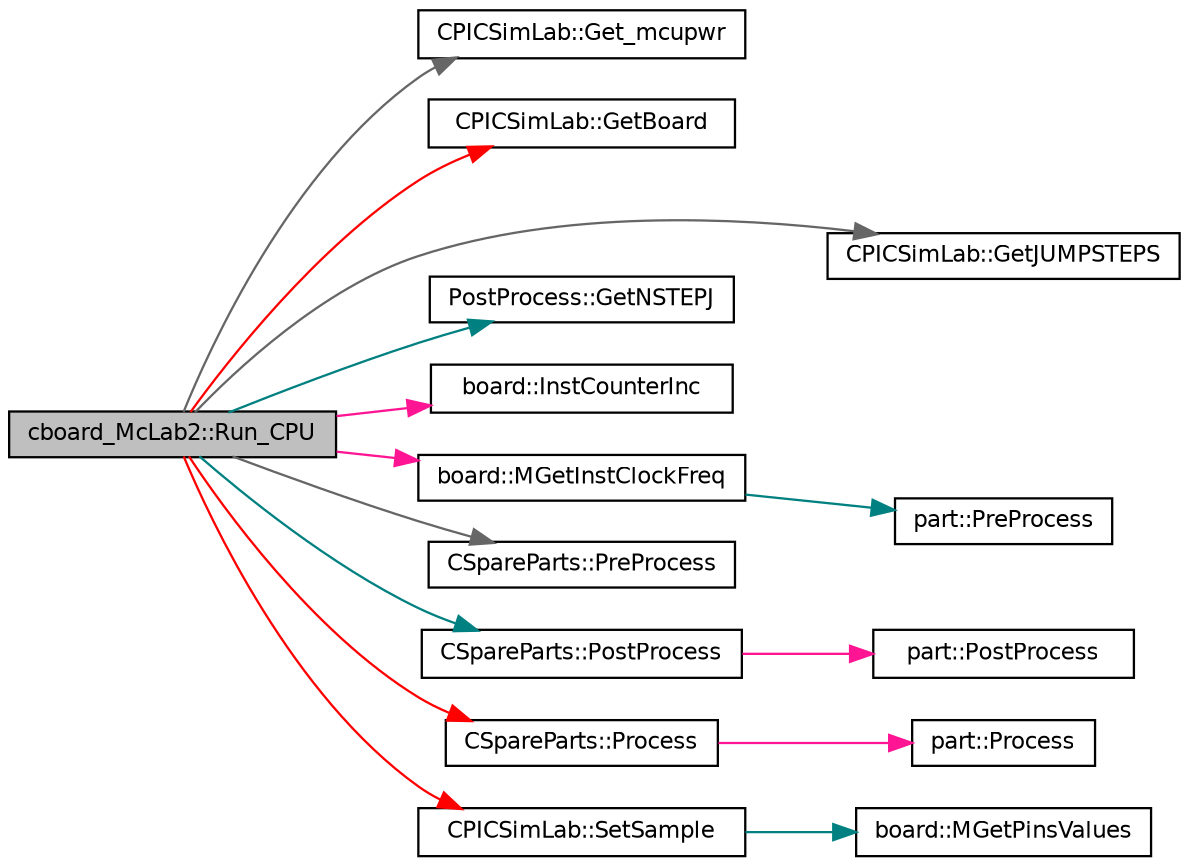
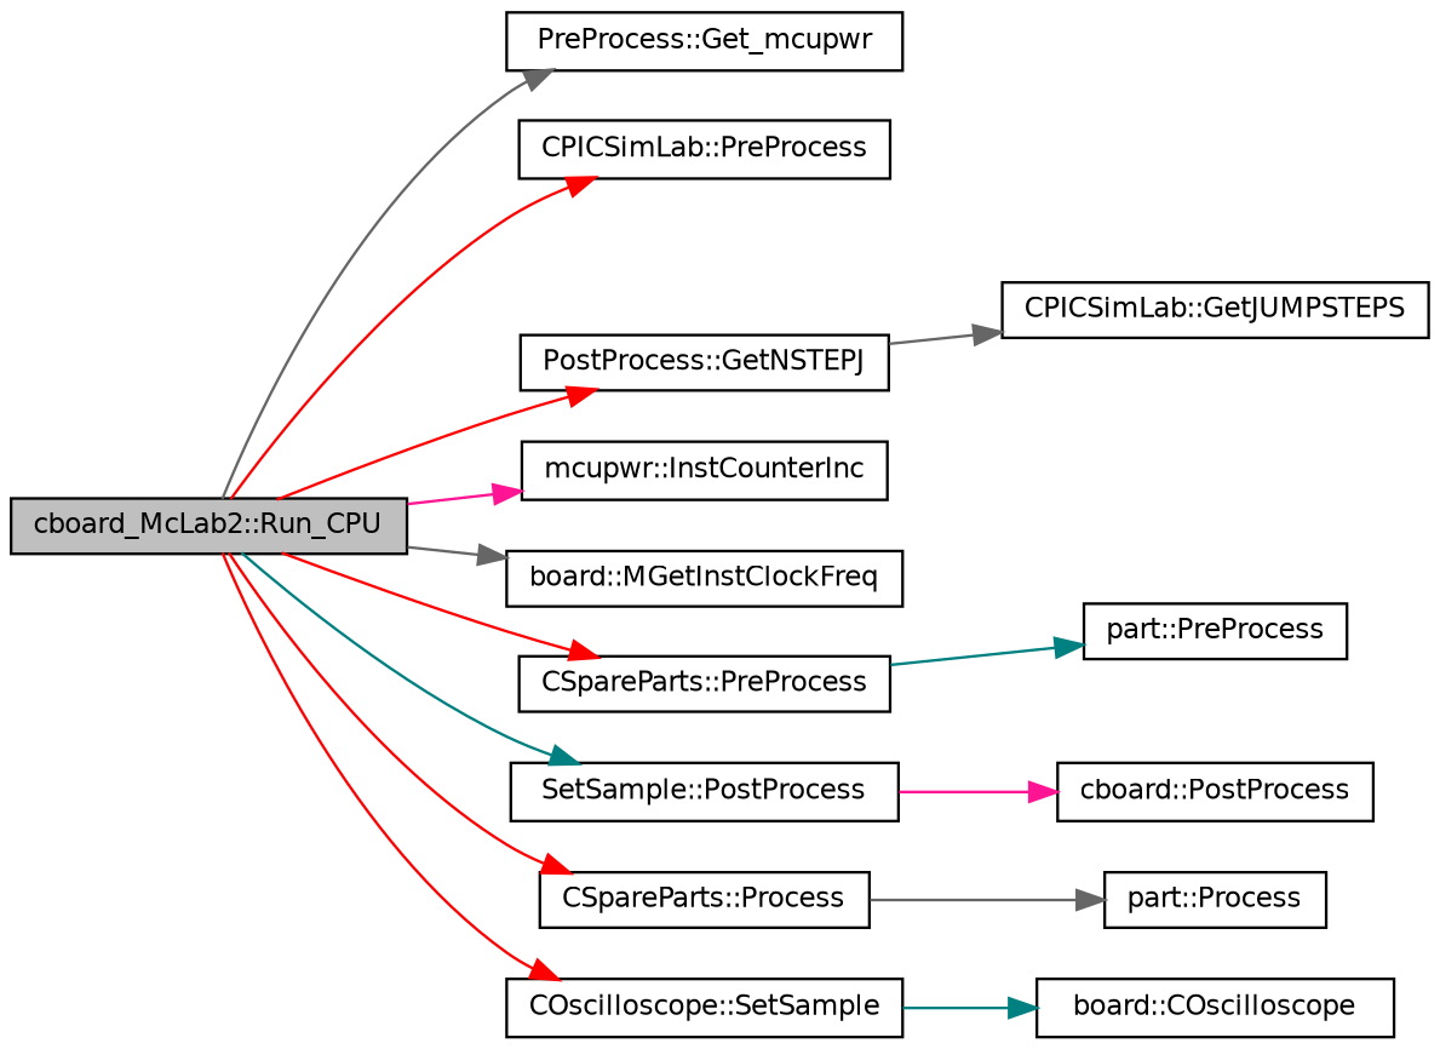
  digraph {
    rankdir=LR
    node [color=black fillcolor=white fontname=Helvetica fontsize=10 shape=record style=filled]
    edge [color=red fontname=Helvetica fontsize=10 labelfontname=Helvetica labelfontsize=10 style=solid]
    n1 [fillcolor=grey75 fontcolor=black height=0.2 label="cboard_McLab2::Run_CPU" width=0.4]
-   n2 [height=0.2 label="CPICSimLab::Get_mcupwr" width=0.4]
-   n3 [height=0.2 label="CPICSimLab::GetBoard" width=0.4]
+   n2 [height=0.2 label="PreProcess::Get_mcupwr" width=0.4]
+   n3 [height=0.2 label="CPICSimLab::PreProcess" width=0.4]
    n4 [height=0.2 label="CPICSimLab::GetJUMPSTEPS" width=0.4]
    n5 [height=0.2 label="PostProcess::GetNSTEPJ" width=0.4]
-   n6 [height=0.2 label="board::InstCounterInc" width=0.4]
+   n6 [height=0.2 label="mcupwr::InstCounterInc" width=0.4]
    n7 [height=0.2 label="board::MGetInstClockFreq" width=0.4]
-   n8 [height=0.2 label="CSpareParts::PostProcess" width=0.4]
+   n8 [height=0.2 label="SetSample::PostProcess" width=0.4]
    n9 [height=0.2 label="CSpareParts::PreProcess" width=0.4]
    n10 [height=0.2 label="CSpareParts::Process" width=0.4]
-   n11 [height=0.2 label="CPICSimLab::SetSample" width=0.4]
-   n12 [height=0.2 label="part::PostProcess" width=0.4]
+   n11 [height=0.2 label="COscilloscope::SetSample" width=0.4]
+   n12 [height=0.2 label="cboard::PostProcess" width=0.4]
    n13 [height=0.2 label="part::PreProcess" width=0.4]
    n14 [height=0.2 label="part::Process" width=0.4]
-   n15 [height=0.2 label="board::MGetPinsValues" width=0.4]
+   n15 [height=0.2 label="board::COscilloscope" width=0.4]
    n1 -> n2 [color=gray40]
    n1 -> n3
-   n1 -> n4 [color=gray40]
-   n1 -> n5 [color=teal]
+   n5 -> n4 [color=gray40]
+   n1 -> n5
    n1 -> n6 [color=deeppink]
-   n1 -> n7 [color=deeppink]
+   n1 -> n7 [color=gray40]
    n1 -> n8 [color=teal]
-   n1 -> n9 [color=gray40]
+   n1 -> n9
    n1 -> n10
    n1 -> n11
    n8 -> n12 [color=deeppink]
-   n7 -> n13 [color=teal]
-   n10 -> n14 [color=deeppink]
+   n9 -> n13 [color=teal]
+   n10 -> n14 [color=gray40]
    n11 -> n15 [color=teal]
  }
